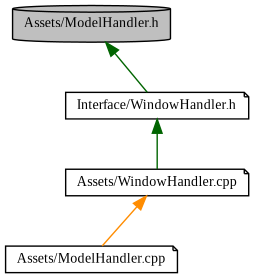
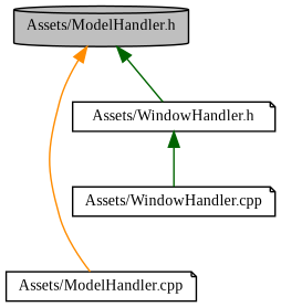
  digraph {
    fontname="Liberation Serif"
    node [color=black fillcolor=white fontname="Liberation Serif" fontsize=10 shape=note style=filled]
    edge [color=darkgreen dir=back fontname="Liberation Serif" fontsize=10 labelfontname=Helvetica labelfontsize=10 style=solid]
    n1 [fillcolor=grey75 fontcolor=black height=0.2 label="Assets/ModelHandler.h" shape=cylinder width=0.4]
    n2 [height=0.2 label="Assets/ModelHandler.cpp" width=0.4]
-   n3 [height=0.2 label="Interface/WindowHandler.h" width=0.4]
+   n3 [height=0.2 label="Assets/WindowHandler.h" width=0.4]
    n4 [height=0.2 label="Assets/WindowHandler.cpp" width=0.4]
-   n4 -> n2 [color=darkorange]
+   n1 -> n2 [color=darkorange]
    n1 -> n3
    n3 -> n4
  }
